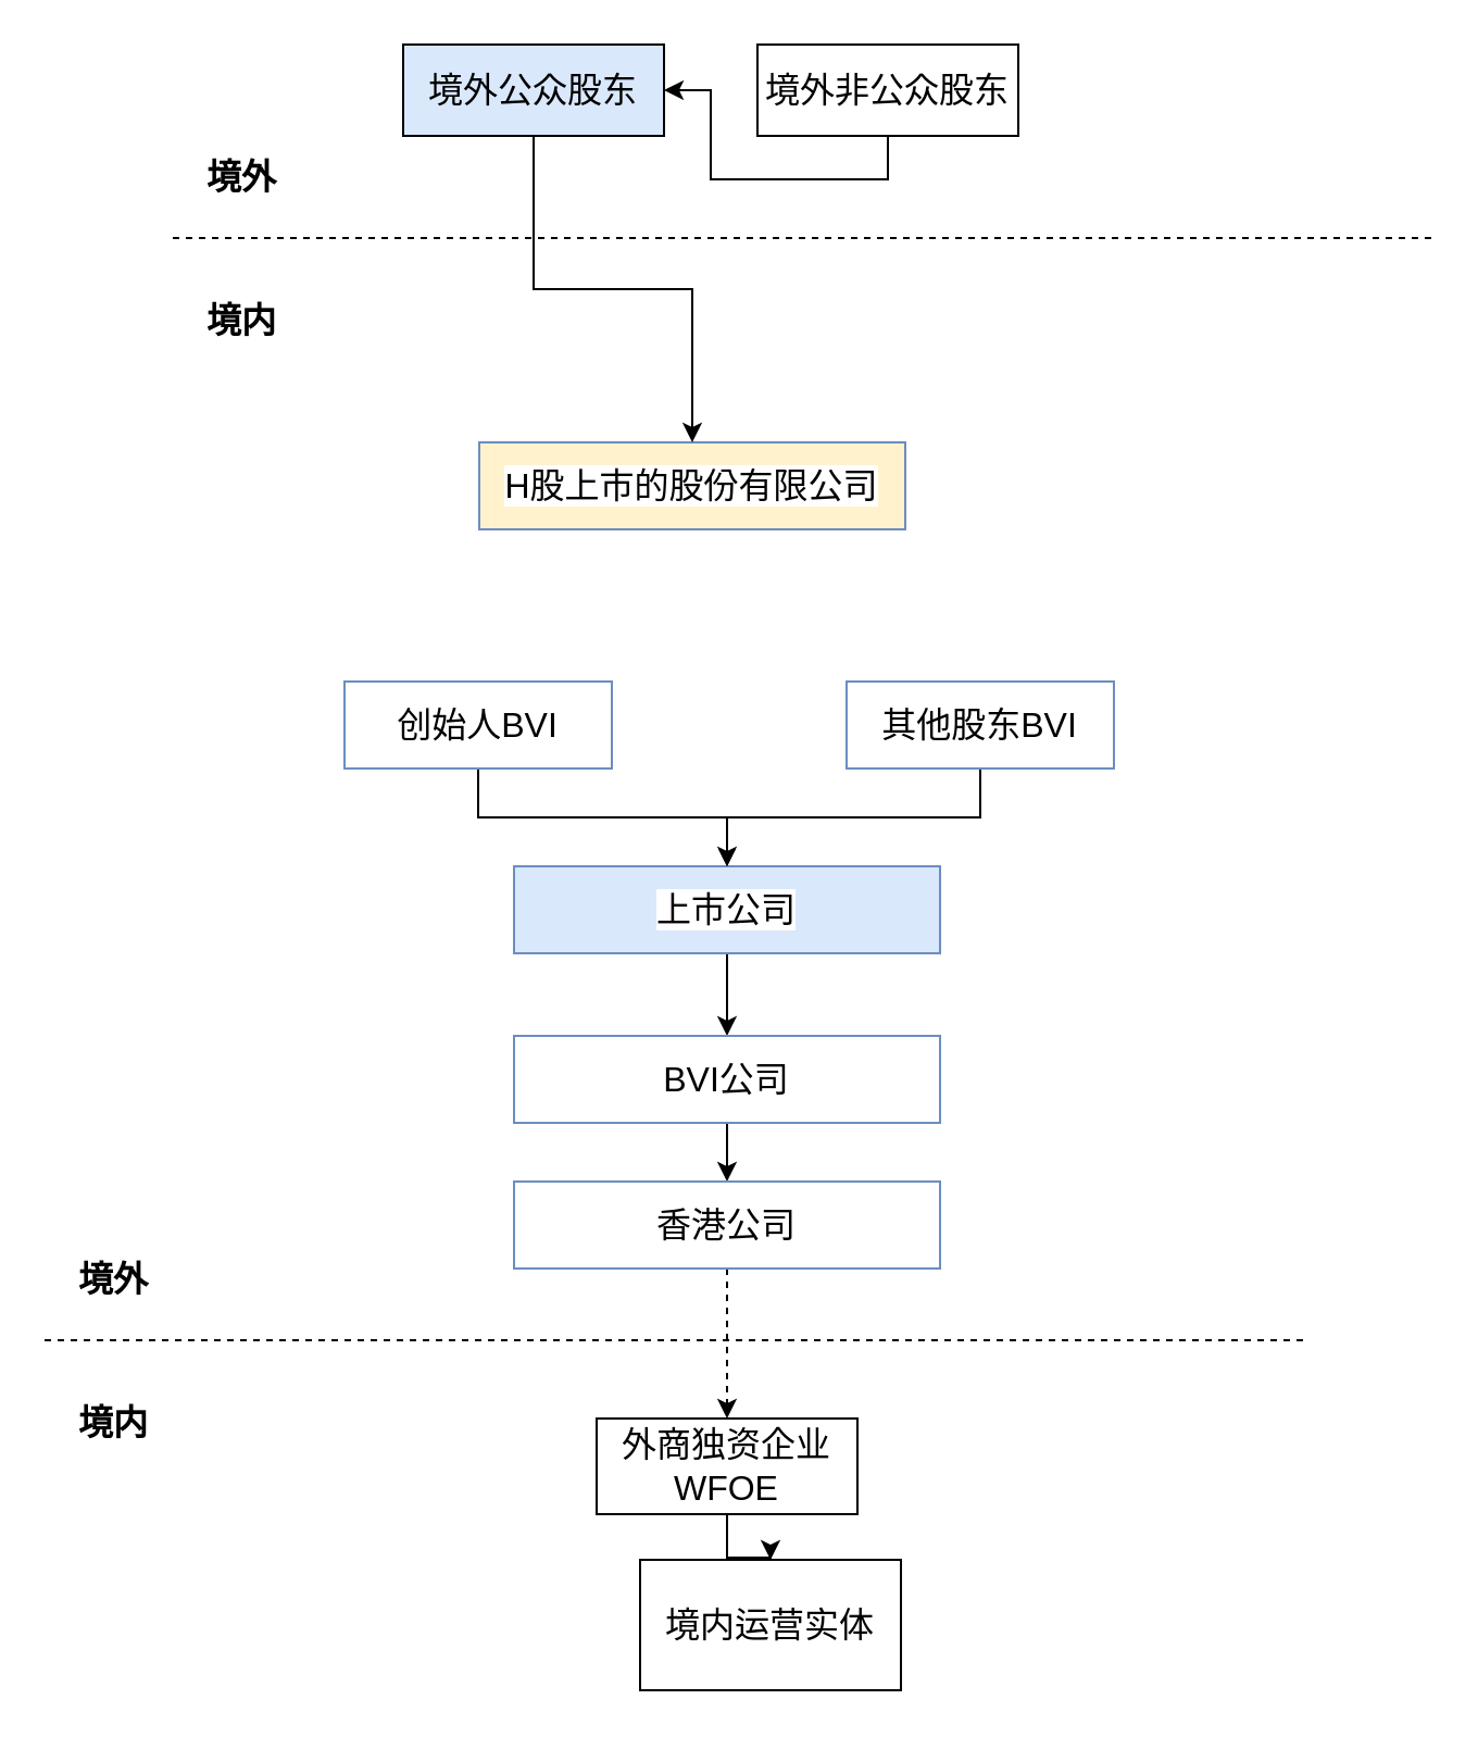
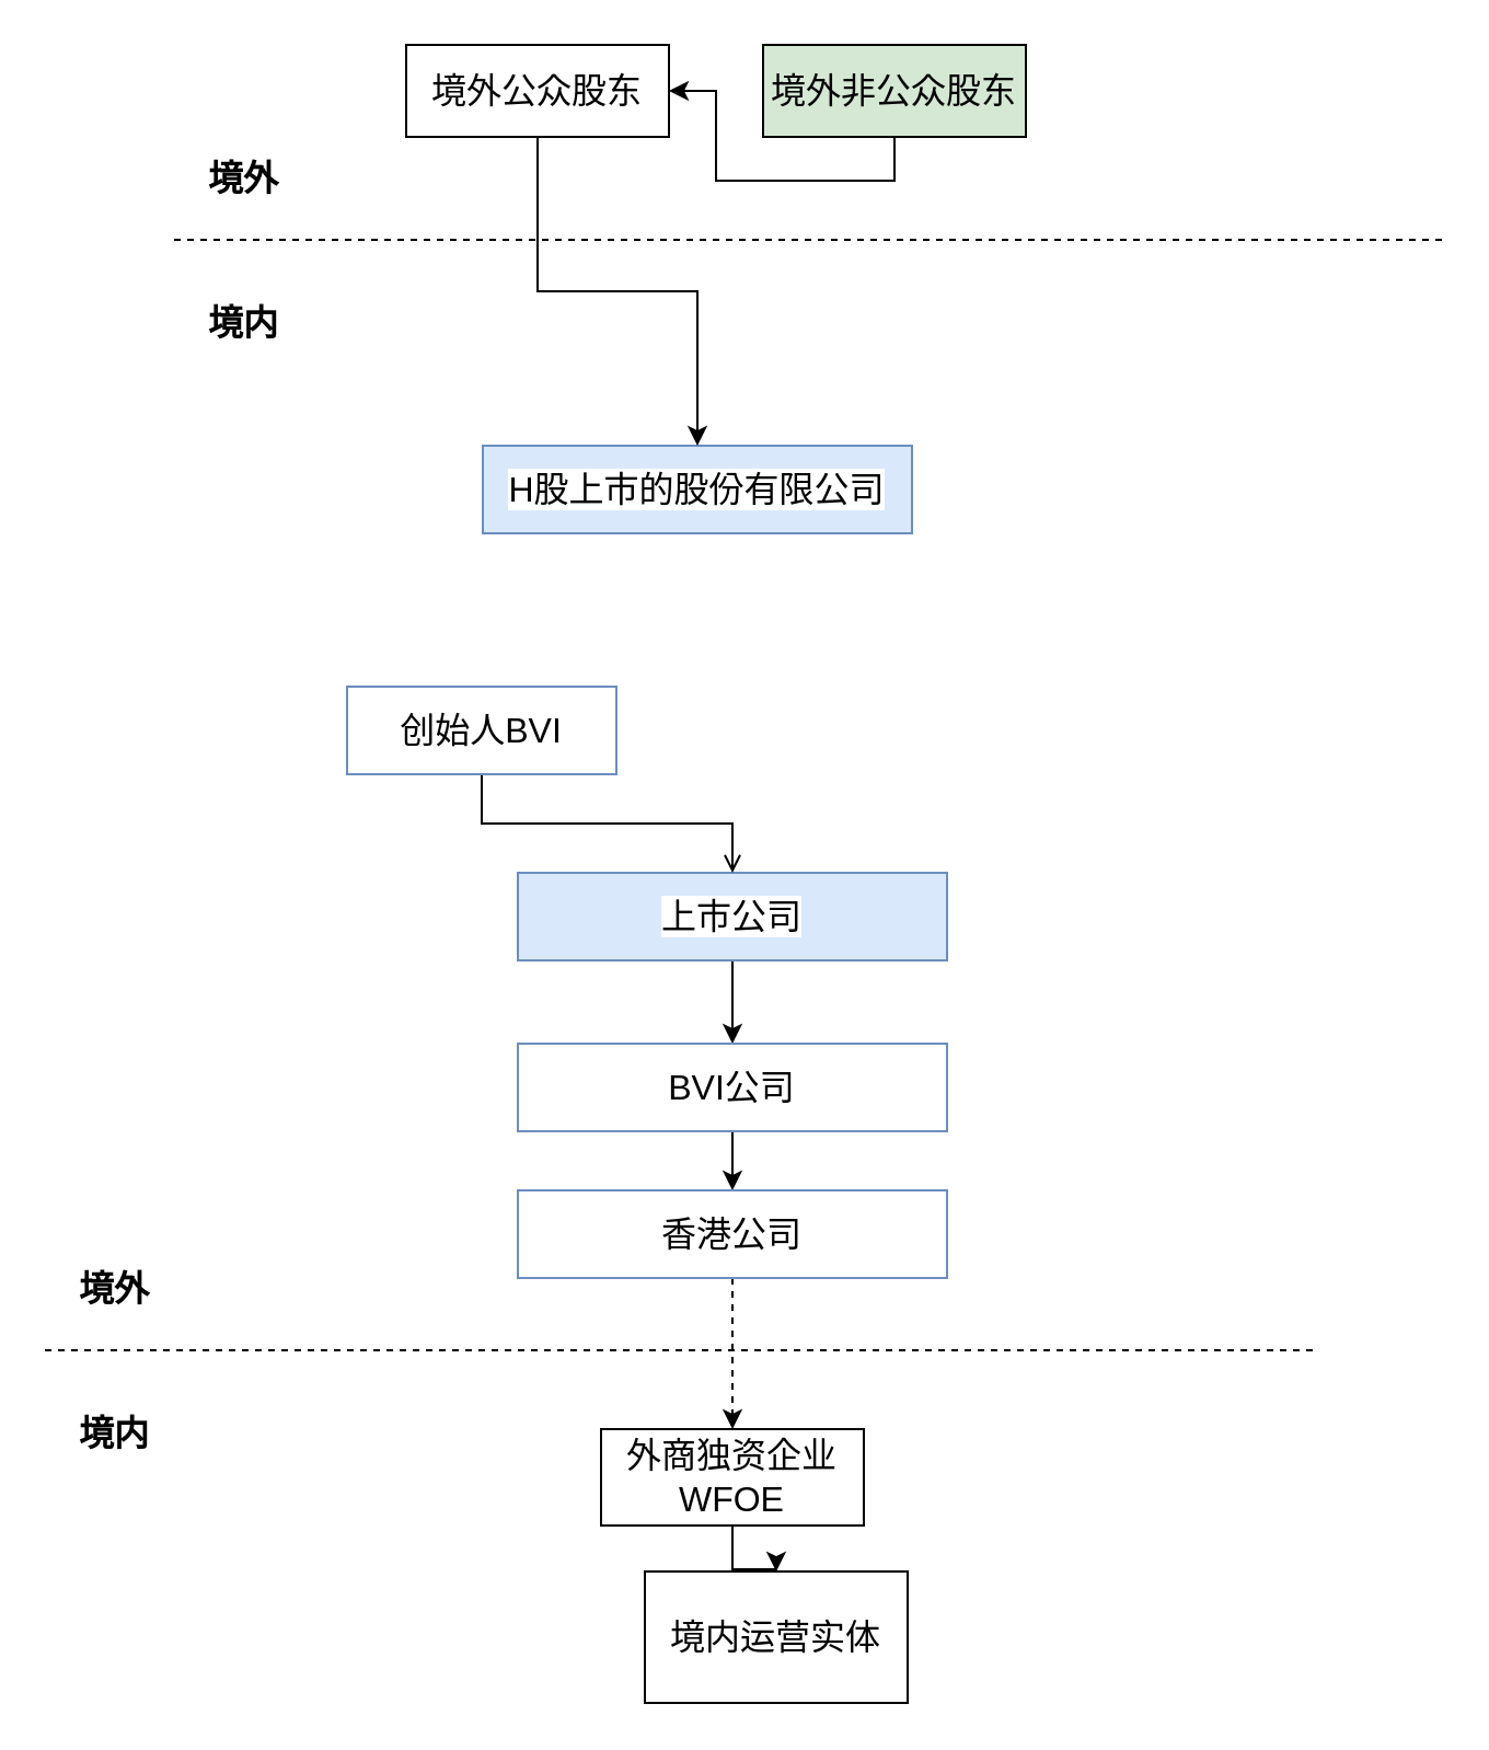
  <mxCell id="0" />
  <mxCell id="1" parent="0" />
  <mxCell id="2" value="" style="endArrow=none;dashed=1;html=1;rounded=0;" edge="1" parent="1"><mxGeometry width="50" height="50" relative="1" as="geometry"><mxPoint x="79" y="109" as="sourcePoint" /><mxPoint x="658" y="109" as="targetPoint" /></mxGeometry></mxCell>
  <mxCell id="3" value="境外" style="text;html=1;strokeColor=none;fillColor=none;align=center;verticalAlign=middle;whiteSpace=wrap;rounded=0;fontStyle=1;fontSize=16;" vertex="1" parent="1"><mxGeometry x="81" y="66" width="60" height="30" as="geometry" /></mxCell>
  <mxCell id="4" value="境内" style="text;html=1;strokeColor=none;fillColor=none;align=center;verticalAlign=middle;whiteSpace=wrap;rounded=0;fontSize=16;fontStyle=1" vertex="1" parent="1"><mxGeometry x="81" y="132" width="60" height="30" as="geometry" /></mxCell>
- <mxCell id="5" value="H股上市的股份有限公司" style="rounded=0;whiteSpace=wrap;html=1;fontSize=16;labelBackgroundColor=default;labelBorderColor=none;fillColor=#fff2cc;strokeColor=#6c8ebf;" vertex="1" parent="1"><mxGeometry x="220" y="203" width="196" height="40" as="geometry" /></mxCell>
+ <mxCell id="5" value="H股上市的股份有限公司" style="rounded=0;whiteSpace=wrap;html=1;fontSize=16;labelBackgroundColor=default;labelBorderColor=none;fillColor=#dae8fc;strokeColor=#6c8ebf;" vertex="1" parent="1"><mxGeometry x="220" y="203" width="196" height="40" as="geometry" /></mxCell>
  <mxCell id="6" style="edgeStyle=orthogonalEdgeStyle;rounded=0;orthogonalLoop=1;jettySize=auto;html=1;fontSize=16;" edge="1" parent="1" source="7" target="5"><mxGeometry relative="1" as="geometry" /></mxCell>
- <mxCell id="7" value="境外公众股东" style="rounded=0;whiteSpace=wrap;html=1;labelBackgroundColor=none;labelBorderColor=none;fontSize=16;fillColor=#dae8fc;" vertex="1" parent="1"><mxGeometry x="185" y="20" width="120" height="42" as="geometry" /></mxCell>
+ <mxCell id="7" value="境外公众股东" style="rounded=0;whiteSpace=wrap;html=1;labelBackgroundColor=none;labelBorderColor=none;fontSize=16;" vertex="1" parent="1"><mxGeometry x="185" y="20" width="120" height="42" as="geometry" /></mxCell>
  <mxCell id="8" style="edgeStyle=orthogonalEdgeStyle;rounded=0;orthogonalLoop=1;jettySize=auto;html=1;exitX=0.5;exitY=1;exitDx=0;exitDy=0;fontSize=16;" edge="1" parent="1" source="9" target="7"><mxGeometry relative="1" as="geometry" /></mxCell>
- <mxCell id="9" value="境外非公众股东" style="rounded=0;whiteSpace=wrap;html=1;labelBackgroundColor=none;labelBorderColor=none;fontSize=16;" vertex="1" parent="1"><mxGeometry x="348" y="20" width="120" height="42" as="geometry" /></mxCell>
+ <mxCell id="9" value="境外非公众股东" style="rounded=0;whiteSpace=wrap;html=1;labelBackgroundColor=none;labelBorderColor=none;fontSize=16;fillColor=#d5e8d4;" vertex="1" parent="1"><mxGeometry x="348" y="20" width="120" height="42" as="geometry" /></mxCell>
  <mxCell id="10" value="" style="endArrow=none;dashed=1;html=1;rounded=0;" edge="1" parent="1"><mxGeometry width="50" height="50" relative="1" as="geometry"><mxPoint x="20" y="616" as="sourcePoint" /><mxPoint x="599" y="616" as="targetPoint" /></mxGeometry></mxCell>
  <mxCell id="11" value="境外" style="text;html=1;strokeColor=none;fillColor=none;align=center;verticalAlign=middle;whiteSpace=wrap;rounded=0;fontStyle=1;fontSize=16;" vertex="1" parent="1"><mxGeometry x="22" y="573" width="60" height="30" as="geometry" /></mxCell>
  <mxCell id="12" value="境内" style="text;html=1;strokeColor=none;fillColor=none;align=center;verticalAlign=middle;whiteSpace=wrap;rounded=0;fontSize=16;fontStyle=1" vertex="1" parent="1"><mxGeometry x="22" y="639" width="60" height="30" as="geometry" /></mxCell>
  <mxCell id="13" value="" style="edgeStyle=orthogonalEdgeStyle;rounded=0;orthogonalLoop=1;jettySize=auto;html=1;fontSize=16;" edge="1" parent="1" source="14" target="16"><mxGeometry relative="1" as="geometry" /></mxCell>
  <mxCell id="14" value="上市公司" style="rounded=0;whiteSpace=wrap;html=1;fontSize=16;labelBackgroundColor=default;labelBorderColor=none;fillColor=#dae8fc;strokeColor=#6c8ebf;" vertex="1" parent="1"><mxGeometry x="236" y="398" width="196" height="40" as="geometry" /></mxCell>
  <mxCell id="15" value="" style="edgeStyle=orthogonalEdgeStyle;rounded=0;orthogonalLoop=1;jettySize=auto;html=1;fontSize=16;" edge="1" parent="1" source="16" target="18"><mxGeometry relative="1" as="geometry" /></mxCell>
  <mxCell id="16" value="BVI公司" style="rounded=0;whiteSpace=wrap;html=1;fontSize=16;labelBackgroundColor=default;labelBorderColor=none;fillColor=none;strokeColor=#6c8ebf;" vertex="1" parent="1"><mxGeometry x="236" y="476" width="196" height="40" as="geometry" /></mxCell>
  <mxCell id="17" style="edgeStyle=orthogonalEdgeStyle;rounded=0;orthogonalLoop=1;jettySize=auto;html=1;exitX=0.5;exitY=1;exitDx=0;exitDy=0;fontSize=16;dashed=1;" edge="1" parent="1" source="18" target="20"><mxGeometry relative="1" as="geometry" /></mxCell>
  <mxCell id="18" value="香港公司" style="rounded=0;whiteSpace=wrap;html=1;fontSize=16;labelBackgroundColor=default;labelBorderColor=none;fillColor=none;strokeColor=#6c8ebf;" vertex="1" parent="1"><mxGeometry x="236" y="543" width="196" height="40" as="geometry" /></mxCell>
  <mxCell id="19" value="" style="edgeStyle=orthogonalEdgeStyle;rounded=0;orthogonalLoop=1;jettySize=auto;html=1;fontSize=16;" edge="1" parent="1" source="20" target="21"><mxGeometry relative="1" as="geometry" /></mxCell>
  <mxCell id="20" value="外商独资企业&lt;br&gt;WFOE" style="rounded=0;whiteSpace=wrap;html=1;labelBackgroundColor=none;labelBorderColor=none;fontSize=16;" vertex="1" parent="1"><mxGeometry x="274" y="652" width="120" height="44" as="geometry" /></mxCell>
  <mxCell id="21" value="境内运营实体" style="whiteSpace=wrap;html=1;fontSize=16;rounded=0;labelBackgroundColor=none;labelBorderColor=none;" vertex="1" parent="1"><mxGeometry x="294" y="717" width="120" height="60" as="geometry" /></mxCell>
  <mxCell id="22" style="edgeStyle=orthogonalEdgeStyle;rounded=0;orthogonalLoop=1;jettySize=auto;html=1;fontSize=16;endArrow=open;" edge="1" parent="1" source="23" target="14"><mxGeometry relative="1" as="geometry" /></mxCell>
  <mxCell id="23" value="创始人BVI" style="rounded=0;whiteSpace=wrap;html=1;fontSize=16;labelBackgroundColor=default;labelBorderColor=none;fillColor=none;strokeColor=#6c8ebf;" vertex="1" parent="1"><mxGeometry x="158" y="313" width="123" height="40" as="geometry" /></mxCell>
- <mxCell id="24" style="edgeStyle=orthogonalEdgeStyle;rounded=0;orthogonalLoop=1;jettySize=auto;html=1;exitX=0.5;exitY=1;exitDx=0;exitDy=0;entryX=0.5;entryY=0;entryDx=0;entryDy=0;fontSize=16;" edge="1" parent="1" source="25" target="14"><mxGeometry relative="1" as="geometry" /></mxCell>
- <mxCell id="25" value="其他股东BVI" style="rounded=0;whiteSpace=wrap;html=1;fontSize=16;labelBackgroundColor=default;labelBorderColor=none;fillColor=none;strokeColor=#6c8ebf;" vertex="1" parent="1"><mxGeometry x="389" y="313" width="123" height="40" as="geometry" /></mxCell>
